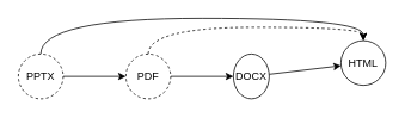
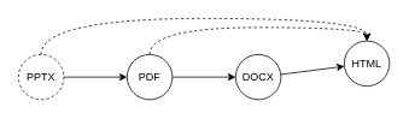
  <mxCell id="0" />
  <mxCell id="1" value="Main" parent="0" />
  <mxCell id="2" style="rounded=0;orthogonalLoop=1;jettySize=auto;html=1;" parent="1" source="4" target="7" edge="1"><mxGeometry relative="1" as="geometry" /></mxCell>
  <mxCell id="3" style="edgeStyle=orthogonalEdgeStyle;rounded=0;orthogonalLoop=1;jettySize=auto;html=1;elbow=vertical;curved=1;dashed=1;" parent="1" source="4" target="5" edge="1"><mxGeometry relative="1" as="geometry"><Array as="points"><mxPoint x="165" y="30" /><mxPoint x="405" y="30" /></Array></mxGeometry></mxCell>
- <mxCell id="4" value="PDF" style="ellipse;whiteSpace=wrap;html=1;aspect=fixed;dashed=1;" parent="1" vertex="1"><mxGeometry x="140" y="60" width="50" height="50" as="geometry" /></mxCell>
+ <mxCell id="4" value="PDF" style="ellipse;whiteSpace=wrap;html=1;aspect=fixed;" parent="1" vertex="1"><mxGeometry x="140" y="60" width="50" height="50" as="geometry" /></mxCell>
  <mxCell id="5" value="HTML" style="ellipse;whiteSpace=wrap;html=1;aspect=fixed;" parent="1" vertex="1"><mxGeometry x="380" y="45" width="50" height="50" as="geometry" /></mxCell>
  <mxCell id="6" style="rounded=0;orthogonalLoop=1;jettySize=auto;html=1;" parent="1" source="7" target="5" edge="1"><mxGeometry relative="1" as="geometry" /></mxCell>
- <mxCell id="7" value="DOCX" style="ellipse;whiteSpace=wrap;html=1;aspect=fixed;" parent="1" vertex="1"><mxGeometry x="260" y="60" width="40" height="50" as="geometry" /></mxCell>
+ <mxCell id="7" value="DOCX" style="ellipse;whiteSpace=wrap;html=1;aspect=fixed;" parent="1" vertex="1"><mxGeometry x="260" y="60" width="50" height="50" as="geometry" /></mxCell>
  <mxCell id="8" style="rounded=0;orthogonalLoop=1;jettySize=auto;html=1;strokeColor=#000000;" parent="1" source="10" target="4" edge="1"><mxGeometry relative="1" as="geometry" /></mxCell>
- <mxCell id="9" style="edgeStyle=orthogonalEdgeStyle;curved=1;rounded=0;orthogonalLoop=1;jettySize=auto;html=1;dashed=0;" parent="1" source="10" target="5" edge="1"><mxGeometry relative="1" as="geometry"><Array as="points"><mxPoint x="45" y="20" /><mxPoint x="405" y="20" /></Array></mxGeometry></mxCell>
+ <mxCell id="9" style="edgeStyle=orthogonalEdgeStyle;curved=1;rounded=0;orthogonalLoop=1;jettySize=auto;html=1;dashed=1;" parent="1" source="10" target="5" edge="1"><mxGeometry relative="1" as="geometry"><Array as="points"><mxPoint x="45" y="20" /><mxPoint x="405" y="20" /></Array></mxGeometry></mxCell>
  <mxCell id="10" value="PPTX" style="ellipse;whiteSpace=wrap;html=1;aspect=fixed;dashed=1;" parent="1" vertex="1"><mxGeometry x="20" y="60" width="50" height="50" as="geometry" /></mxCell>
